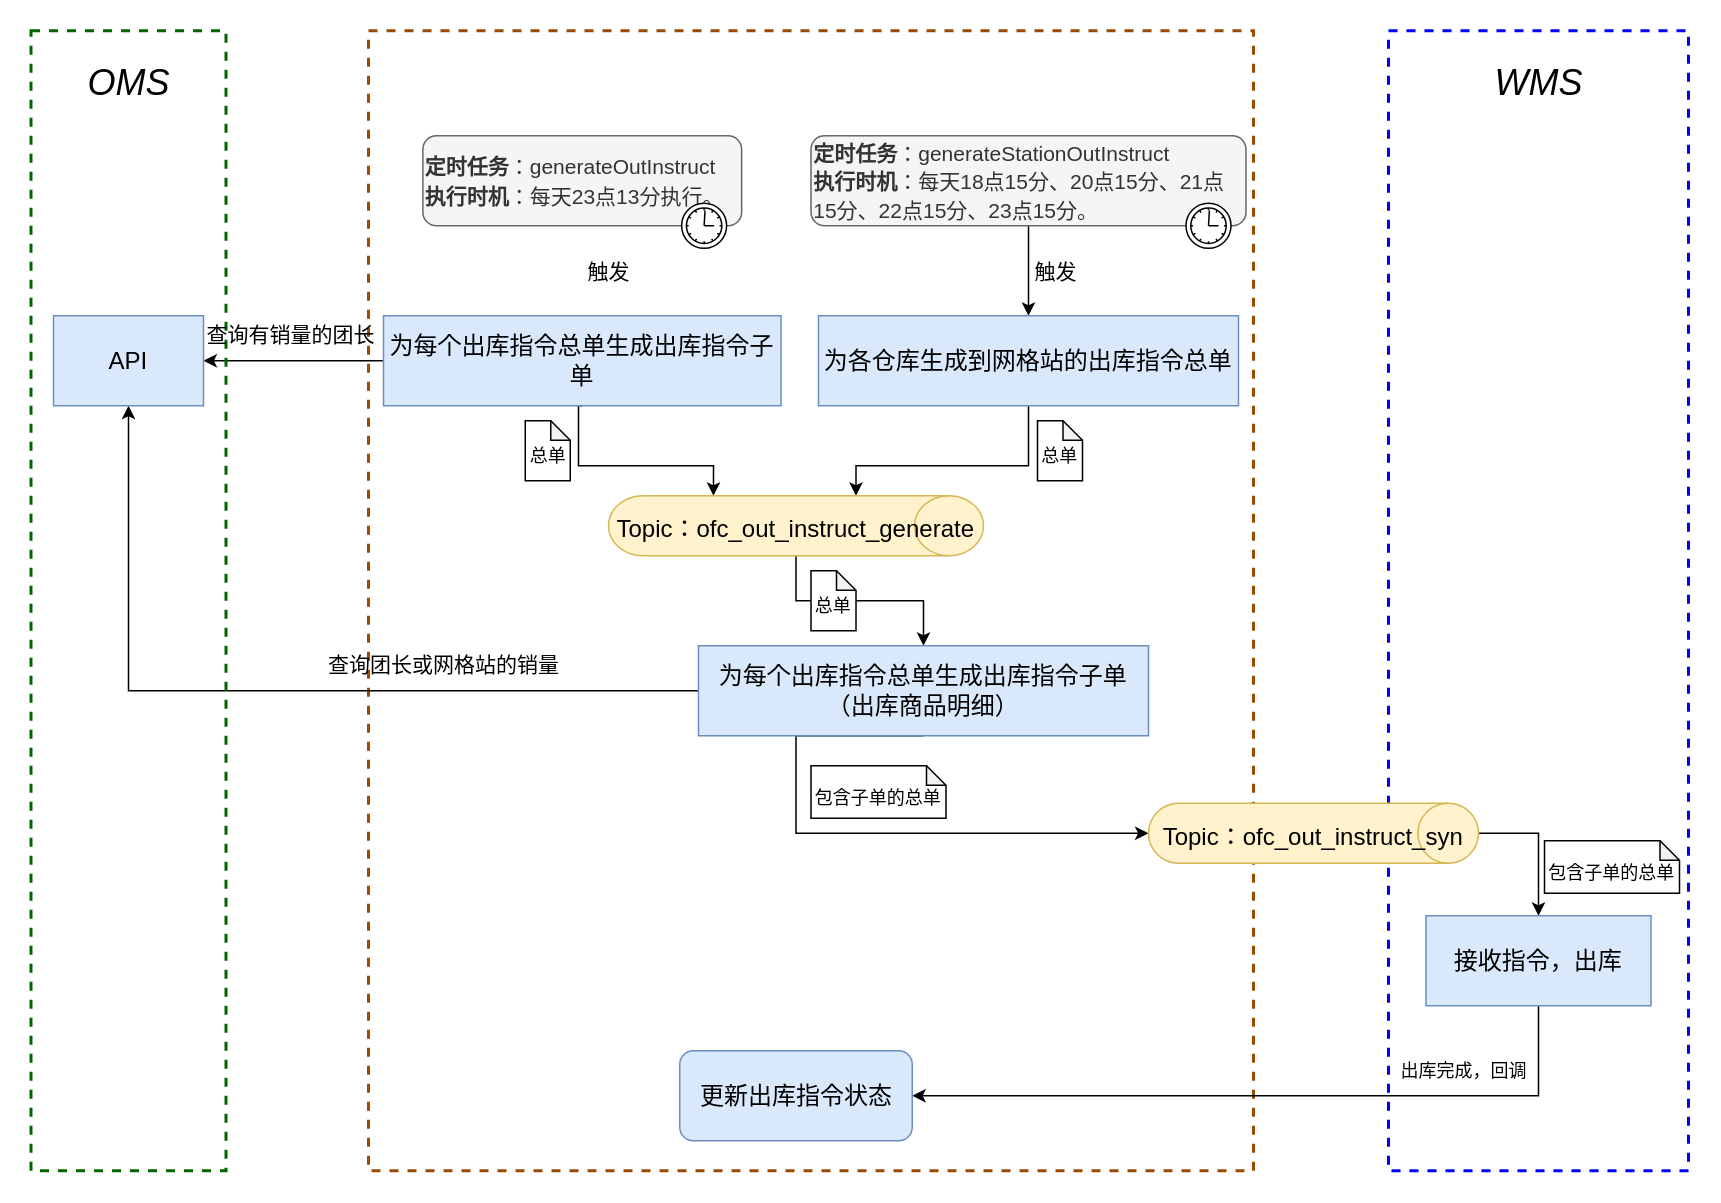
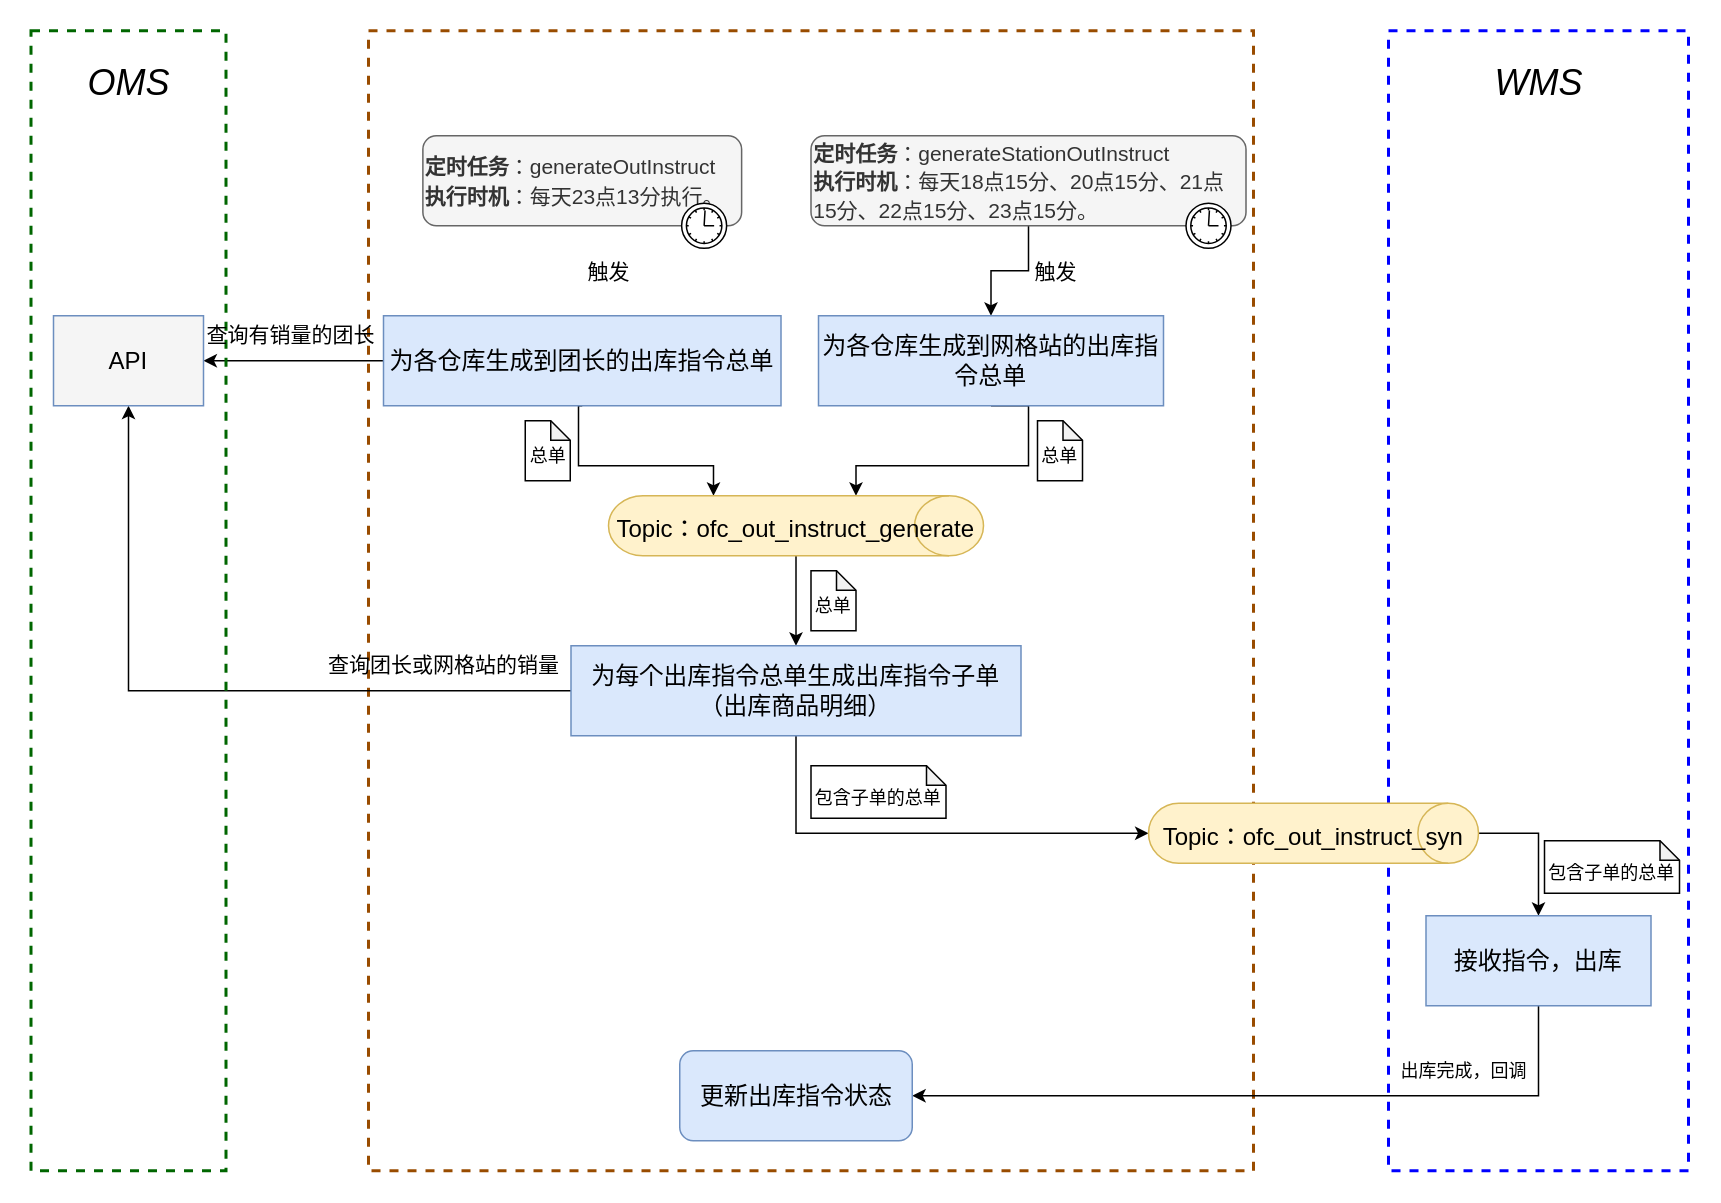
  <mxCell id="0" />
  <mxCell id="1" parent="0" />
  <mxCell id="2" value="" style="rounded=0;whiteSpace=wrap;html=1;fontSize=16;dashed=1;fillColor=none;strokeWidth=2;strokeColor=#0000FF;" vertex="1" parent="1"><mxGeometry x="925" y="20" width="200" height="760" as="geometry" /></mxCell>
  <mxCell id="3" value="" style="rounded=0;whiteSpace=wrap;html=1;fontSize=16;dashed=1;fillColor=none;strokeWidth=2;strokeColor=#994C00;" vertex="1" parent="1"><mxGeometry x="245" y="20" width="590" height="760" as="geometry" /></mxCell>
  <mxCell id="4" value="&lt;font style=&quot;font-size: 14px&quot;&gt;&lt;b&gt;定时任务&lt;/b&gt;：generateOutInstruct&lt;br&gt;&lt;b&gt;执行时机&lt;/b&gt;：每天23点13分执行。&lt;/font&gt;" style="html=1;whiteSpace=wrap;rounded=1;dropTarget=0;fontSize=16;align=left;fillColor=#f5f5f5;strokeColor=#666666;fontColor=#333333;" vertex="1" parent="1"><mxGeometry x="281.25" y="90" width="212.5" height="60" as="geometry" /></mxCell>
  <mxCell id="5" value="" style="shape=mxgraph.bpmn.timer_start;perimeter=ellipsePerimeter;html=1;verticalLabelPosition=bottom;verticalAlign=top;outlineConnect=0;" vertex="1" parent="4"><mxGeometry x="1" y="1" width="30" height="30" relative="1" as="geometry"><mxPoint x="-40" y="-15" as="offset" /></mxGeometry></mxCell>
  <mxCell id="6" style="edgeStyle=orthogonalEdgeStyle;rounded=0;orthogonalLoop=1;jettySize=auto;html=1;exitX=0.5;exitY=1;exitDx=0;exitDy=0;entryX=0.5;entryY=0;entryDx=0;entryDy=0;fontSize=24;" edge="1" parent="1" source="7" target="14"><mxGeometry relative="1" as="geometry" /></mxCell>
  <mxCell id="7" value="&lt;font style=&quot;font-size: 14px&quot;&gt;&lt;b&gt;定时任务&lt;/b&gt;：generateStationOutInstruct&lt;br&gt;&lt;b&gt;执行时机&lt;/b&gt;：每天18点15分、20点15分、21点15分、22点15分、23点15分。&lt;/font&gt;" style="html=1;whiteSpace=wrap;rounded=1;dropTarget=0;fontSize=16;align=left;fillColor=#f5f5f5;strokeColor=#666666;fontColor=#333333;" vertex="1" parent="1"><mxGeometry x="540" y="90" width="290" height="60" as="geometry" /></mxCell>
  <mxCell id="8" value="" style="shape=mxgraph.bpmn.timer_start;perimeter=ellipsePerimeter;html=1;verticalLabelPosition=bottom;verticalAlign=top;outlineConnect=0;" vertex="1" parent="7"><mxGeometry x="1" y="1" width="30" height="30" relative="1" as="geometry"><mxPoint x="-40" y="-15" as="offset" /></mxGeometry></mxCell>
  <mxCell id="9" style="edgeStyle=orthogonalEdgeStyle;rounded=0;orthogonalLoop=1;jettySize=auto;html=1;exitX=0.5;exitY=1;exitDx=0;exitDy=0;entryX=0.28;entryY=0;entryDx=0;entryDy=0;entryPerimeter=0;fontSize=24;" edge="1" parent="1" source="11" target="17"><mxGeometry relative="1" as="geometry"><Array as="points"><mxPoint x="385" y="270" /><mxPoint x="385" y="310" /><mxPoint x="475" y="310" /></Array></mxGeometry></mxCell>
  <mxCell id="10" style="edgeStyle=orthogonalEdgeStyle;rounded=0;orthogonalLoop=1;jettySize=auto;html=1;exitX=0;exitY=0.5;exitDx=0;exitDy=0;fontSize=24;" edge="1" parent="1" source="11" target="35"><mxGeometry relative="1" as="geometry" /></mxCell>
- <mxCell id="11" value="为每个出库指令总单生成出库指令子单" style="rounded=0;whiteSpace=wrap;html=1;fontSize=16;fillColor=#dae8fc;strokeColor=#6c8ebf;" vertex="1" parent="1"><mxGeometry x="255" y="210" width="265" height="60" as="geometry" /></mxCell>
+ <mxCell id="11" value="为各仓库生成到团长的出库指令总单" style="rounded=0;whiteSpace=wrap;html=1;fontSize=16;fillColor=#dae8fc;strokeColor=#6c8ebf;" vertex="1" parent="1"><mxGeometry x="255" y="210" width="265" height="60" as="geometry" /></mxCell>
  <mxCell id="12" value="&lt;font style=&quot;font-size: 14px&quot;&gt;触发&lt;/font&gt;" style="text;html=1;align=center;verticalAlign=middle;resizable=0;points=[];autosize=1;fontSize=16;" vertex="1" parent="1"><mxGeometry x="683" y="170" width="40" height="20" as="geometry" /></mxCell>
  <mxCell id="13" style="edgeStyle=orthogonalEdgeStyle;rounded=0;orthogonalLoop=1;jettySize=auto;html=1;exitX=0.5;exitY=1;exitDx=0;exitDy=0;entryX=0.66;entryY=0;entryDx=0;entryDy=0;entryPerimeter=0;fontSize=24;" edge="1" parent="1" source="14" target="17"><mxGeometry relative="1" as="geometry"><mxPoint x="540" y="330" as="targetPoint" /><Array as="points"><mxPoint x="685" y="310" /><mxPoint x="570" y="310" /></Array></mxGeometry></mxCell>
- <mxCell id="14" value="为各仓库生成到网格站的出库指令总单" style="rounded=0;whiteSpace=wrap;html=1;fontSize=16;fillColor=#dae8fc;strokeColor=#6c8ebf;" vertex="1" parent="1"><mxGeometry x="545" y="210" width="280" height="60" as="geometry" /></mxCell>
+ <mxCell id="14" value="为各仓库生成到网格站的出库指令总单" style="rounded=0;whiteSpace=wrap;html=1;fontSize=16;fillColor=#dae8fc;strokeColor=#6c8ebf;" vertex="1" parent="1"><mxGeometry x="545" y="210" width="230" height="60" as="geometry" /></mxCell>
  <mxCell id="15" value="&lt;font style=&quot;font-size: 14px&quot;&gt;触发&lt;/font&gt;" style="text;html=1;align=center;verticalAlign=middle;resizable=0;points=[];autosize=1;fontSize=16;" vertex="1" parent="1"><mxGeometry x="385" y="170" width="40" height="20" as="geometry" /></mxCell>
  <mxCell id="16" style="edgeStyle=orthogonalEdgeStyle;rounded=0;orthogonalLoop=1;jettySize=auto;html=1;exitX=0.5;exitY=1;exitDx=0;exitDy=0;exitPerimeter=0;entryX=0.5;entryY=0;entryDx=0;entryDy=0;fontSize=24;" edge="1" parent="1" source="17" target="22"><mxGeometry relative="1" as="geometry" /></mxCell>
  <mxCell id="17" value="&lt;font style=&quot;font-size: 16px&quot;&gt;Topic：ofc_out_instruct_generate&lt;/font&gt;" style="strokeWidth=1;html=1;shape=mxgraph.flowchart.direct_data;whiteSpace=wrap;fillColor=#fff2cc;fontSize=24;strokeColor=#d6b656;" vertex="1" parent="1"><mxGeometry x="405" y="330" width="250" height="40" as="geometry" /></mxCell>
  <mxCell id="18" value="&lt;font style=&quot;font-size: 12px&quot;&gt;总单&lt;/font&gt;" style="shape=note;whiteSpace=wrap;html=1;backgroundOutline=1;darkOpacity=0.05;strokeWidth=1;fontSize=24;size=13;" vertex="1" parent="1"><mxGeometry x="349.5" y="280" width="30" height="40" as="geometry" /></mxCell>
  <mxCell id="19" value="&lt;font style=&quot;font-size: 12px&quot;&gt;总单&lt;/font&gt;" style="shape=note;whiteSpace=wrap;html=1;backgroundOutline=1;darkOpacity=0.05;strokeWidth=1;fontSize=24;size=13;" vertex="1" parent="1"><mxGeometry x="691" y="280" width="30" height="40" as="geometry" /></mxCell>
  <mxCell id="20" style="edgeStyle=orthogonalEdgeStyle;rounded=0;orthogonalLoop=1;jettySize=auto;html=1;exitX=0.5;exitY=1;exitDx=0;exitDy=0;entryX=0;entryY=0.5;entryDx=0;entryDy=0;entryPerimeter=0;fontSize=24;" edge="1" parent="1" source="22" target="25"><mxGeometry relative="1" as="geometry"><Array as="points"><mxPoint x="530" y="555" /></Array></mxGeometry></mxCell>
  <mxCell id="21" style="edgeStyle=orthogonalEdgeStyle;rounded=0;orthogonalLoop=1;jettySize=auto;html=1;exitX=0;exitY=0.5;exitDx=0;exitDy=0;fontSize=24;" edge="1" parent="1" source="22" target="35"><mxGeometry relative="1" as="geometry" /></mxCell>
- <mxCell id="22" value="为每个出库指令总单生成出库指令子单（出库商品明细）" style="rounded=0;whiteSpace=wrap;html=1;fontSize=16;fillColor=#dae8fc;strokeColor=#6c8ebf;" vertex="1" parent="1"><mxGeometry x="465" y="430" width="300" height="60" as="geometry" /></mxCell>
+ <mxCell id="22" value="为每个出库指令总单生成出库指令子单（出库商品明细）" style="rounded=0;whiteSpace=wrap;html=1;fontSize=16;fillColor=#dae8fc;strokeColor=#6c8ebf;" vertex="1" parent="1"><mxGeometry x="380" y="430" width="300" height="60" as="geometry" /></mxCell>
  <mxCell id="23" value="&lt;font style=&quot;font-size: 12px&quot;&gt;总单&lt;/font&gt;" style="shape=note;whiteSpace=wrap;html=1;backgroundOutline=1;darkOpacity=0.05;strokeWidth=1;fontSize=24;size=13;" vertex="1" parent="1"><mxGeometry x="540" y="380" width="30" height="40" as="geometry" /></mxCell>
  <mxCell id="24" style="edgeStyle=orthogonalEdgeStyle;rounded=0;orthogonalLoop=1;jettySize=auto;html=1;exitX=1;exitY=0.5;exitDx=0;exitDy=0;exitPerimeter=0;entryX=0.5;entryY=0;entryDx=0;entryDy=0;fontSize=24;" edge="1" parent="1" source="25" target="28"><mxGeometry relative="1" as="geometry" /></mxCell>
  <mxCell id="25" value="&lt;font style=&quot;font-size: 16px&quot;&gt;Topic：ofc_out_instruct_syn&lt;/font&gt;" style="strokeWidth=1;html=1;shape=mxgraph.flowchart.direct_data;whiteSpace=wrap;fillColor=#fff2cc;fontSize=24;strokeColor=#d6b656;" vertex="1" parent="1"><mxGeometry x="765" y="535" width="220" height="40" as="geometry" /></mxCell>
  <mxCell id="26" value="&lt;span style=&quot;font-size: 12px&quot;&gt;包含子单的总单&lt;/span&gt;" style="shape=note;whiteSpace=wrap;html=1;backgroundOutline=1;darkOpacity=0.05;strokeWidth=1;fontSize=24;size=13;" vertex="1" parent="1"><mxGeometry x="540" y="510" width="90" height="35" as="geometry" /></mxCell>
  <mxCell id="27" style="edgeStyle=orthogonalEdgeStyle;rounded=0;orthogonalLoop=1;jettySize=auto;html=1;exitX=0.5;exitY=1;exitDx=0;exitDy=0;entryX=1;entryY=0.5;entryDx=0;entryDy=0;fontSize=24;" edge="1" parent="1" source="28" target="30"><mxGeometry relative="1" as="geometry" /></mxCell>
  <mxCell id="28" value="接收指令，出库" style="rounded=0;whiteSpace=wrap;html=1;fontSize=16;fillColor=#dae8fc;strokeColor=#6c8ebf;" vertex="1" parent="1"><mxGeometry x="950" y="610" width="150" height="60" as="geometry" /></mxCell>
  <mxCell id="29" value="&lt;span style=&quot;font-size: 12px&quot;&gt;包含子单的总单&lt;/span&gt;" style="shape=note;whiteSpace=wrap;html=1;backgroundOutline=1;darkOpacity=0.05;strokeWidth=1;fontSize=24;size=13;" vertex="1" parent="1"><mxGeometry x="1029" y="560" width="90" height="35" as="geometry" /></mxCell>
  <mxCell id="30" value="更新出库指令状态" style="whiteSpace=wrap;html=1;fontSize=16;fillColor=#dae8fc;strokeColor=#6c8ebf;rounded=1;" vertex="1" parent="1"><mxGeometry x="452.5" y="700" width="155" height="60" as="geometry" /></mxCell>
  <mxCell id="31" value="&lt;font style=&quot;font-size: 12px&quot;&gt;出库完成，回调&lt;/font&gt;" style="text;html=1;align=center;verticalAlign=middle;resizable=0;points=[];autosize=1;fontSize=24;" vertex="1" parent="1"><mxGeometry x="925" y="690" width="100" height="40" as="geometry" /></mxCell>
  <mxCell id="32" value="&lt;i&gt;WMS&lt;/i&gt;" style="text;html=1;align=center;verticalAlign=middle;resizable=0;points=[];autosize=1;fontSize=24;" vertex="1" parent="1"><mxGeometry x="990" y="40" width="70" height="30" as="geometry" /></mxCell>
  <mxCell id="33" value="" style="rounded=0;whiteSpace=wrap;html=1;fontSize=16;dashed=1;fillColor=none;strokeWidth=2;strokeColor=#006600;" vertex="1" parent="1"><mxGeometry x="20" y="20" width="130" height="760" as="geometry" /></mxCell>
  <mxCell id="34" value="&lt;i&gt;OMS&lt;/i&gt;" style="text;html=1;align=center;verticalAlign=middle;resizable=0;points=[];autosize=1;fontSize=24;" vertex="1" parent="1"><mxGeometry x="50" y="40" width="70" height="30" as="geometry" /></mxCell>
- <mxCell id="35" value="API" style="rounded=0;whiteSpace=wrap;html=1;fontSize=16;fillColor=#dae8fc;strokeColor=#6c8ebf;" vertex="1" parent="1"><mxGeometry x="35" y="210" width="100" height="60" as="geometry" /></mxCell>
+ <mxCell id="35" value="API" style="rounded=0;whiteSpace=wrap;html=1;fontSize=16;fillColor=#f5f5f5;strokeColor=#6c8ebf;" vertex="1" parent="1"><mxGeometry x="35" y="210" width="100" height="60" as="geometry" /></mxCell>
  <mxCell id="36" value="&lt;font style=&quot;font-size: 14px&quot;&gt;查询有销量的团长&lt;/font&gt;" style="text;html=1;align=center;verticalAlign=middle;resizable=0;points=[];autosize=1;fontSize=24;" vertex="1" parent="1"><mxGeometry x="127.5" y="200" width="130" height="40" as="geometry" /></mxCell>
  <mxCell id="37" value="&lt;font style=&quot;font-size: 14px&quot;&gt;查询团长或网格站的销量&lt;/font&gt;" style="text;html=1;align=center;verticalAlign=middle;resizable=0;points=[];autosize=1;fontSize=24;" vertex="1" parent="1"><mxGeometry x="210" y="420" width="170" height="40" as="geometry" /></mxCell>
